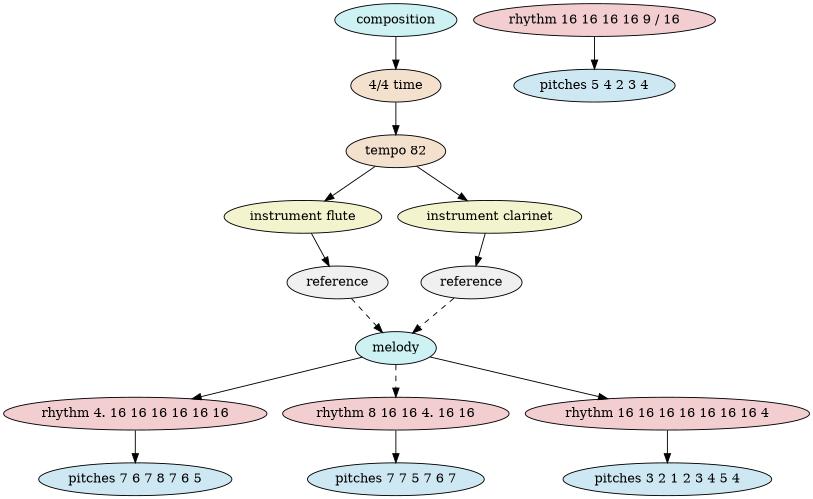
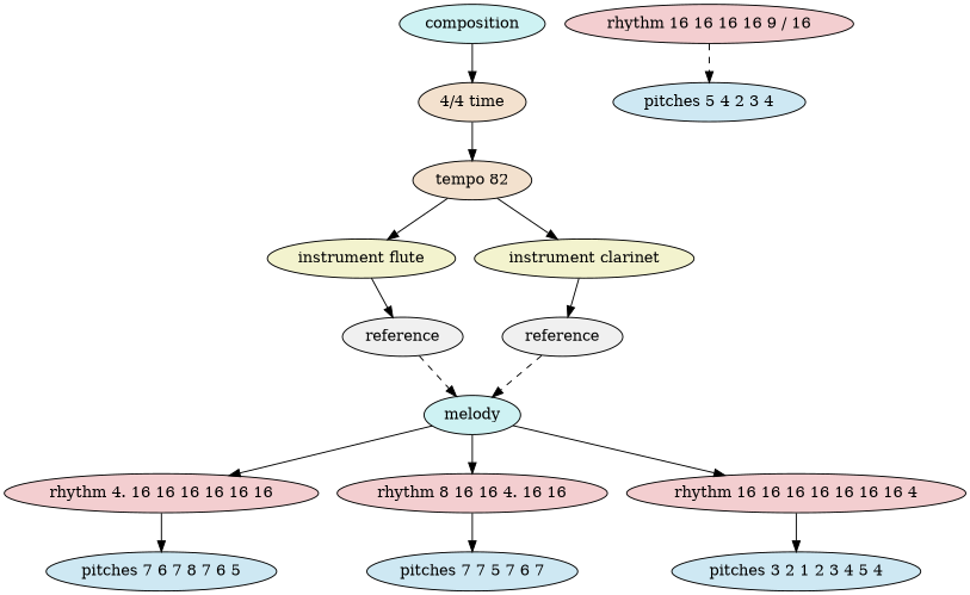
  digraph {
    ordering=out
    node [fillcolor="#f3ced0" style=filled]
    n1 [fillcolor="#cef2f3" label=composition]
    n2 [fillcolor="#f3e1ce" label="4/4 time"]
    n3 [fillcolor="#f3e1ce" label="tempo 82"]
    n4 [fillcolor="#f3f3ce" label="instrument flute"]
    n5 [fillcolor="#f3f3ce" label="instrument clarinet"]
    n6 [fillcolor="#f0f0f0" label=reference]
    n7 [fillcolor="#f0f0f0" label=reference]
    n8 [fillcolor="#cef2f3" label=melody]
    n9 [label="rhythm 4. 16 16 16 16 16 16"]
    n10 [label="rhythm 8 16 16 4. 16 16"]
    n11 [label="rhythm 16 16 16 16 16 16 16 4"]
    n12 [fillcolor="#cee8f3" label="pitches 7 6 7 8 7 6 5"]
    n13 [fillcolor="#cee8f3" label="pitches 7 7 5 7 6 7"]
    n14 [label="rhythm 16 16 16 16 9 / 16"]
    n15 [fillcolor="#cee8f3" label="pitches 5 4 2 3 4"]
    n16 [fillcolor="#cee8f3" label="pitches 3 2 1 2 3 4 5 4"]
    n1 -> n2
    n2 -> n3
    n3 -> n4
    n3 -> n5
    n4 -> n6
    n5 -> n7
    n6 -> n8 [style=dashed]
    n7 -> n8 [style=dashed]
    n8 -> n9
-   n8 -> n10 [style=dashed]
+   n8 -> n10
    n8 -> n11
    n9 -> n12
    n10 -> n13
    n11 -> n16
-   n14 -> n15
+   n14 -> n15 [style=dashed]
  }
